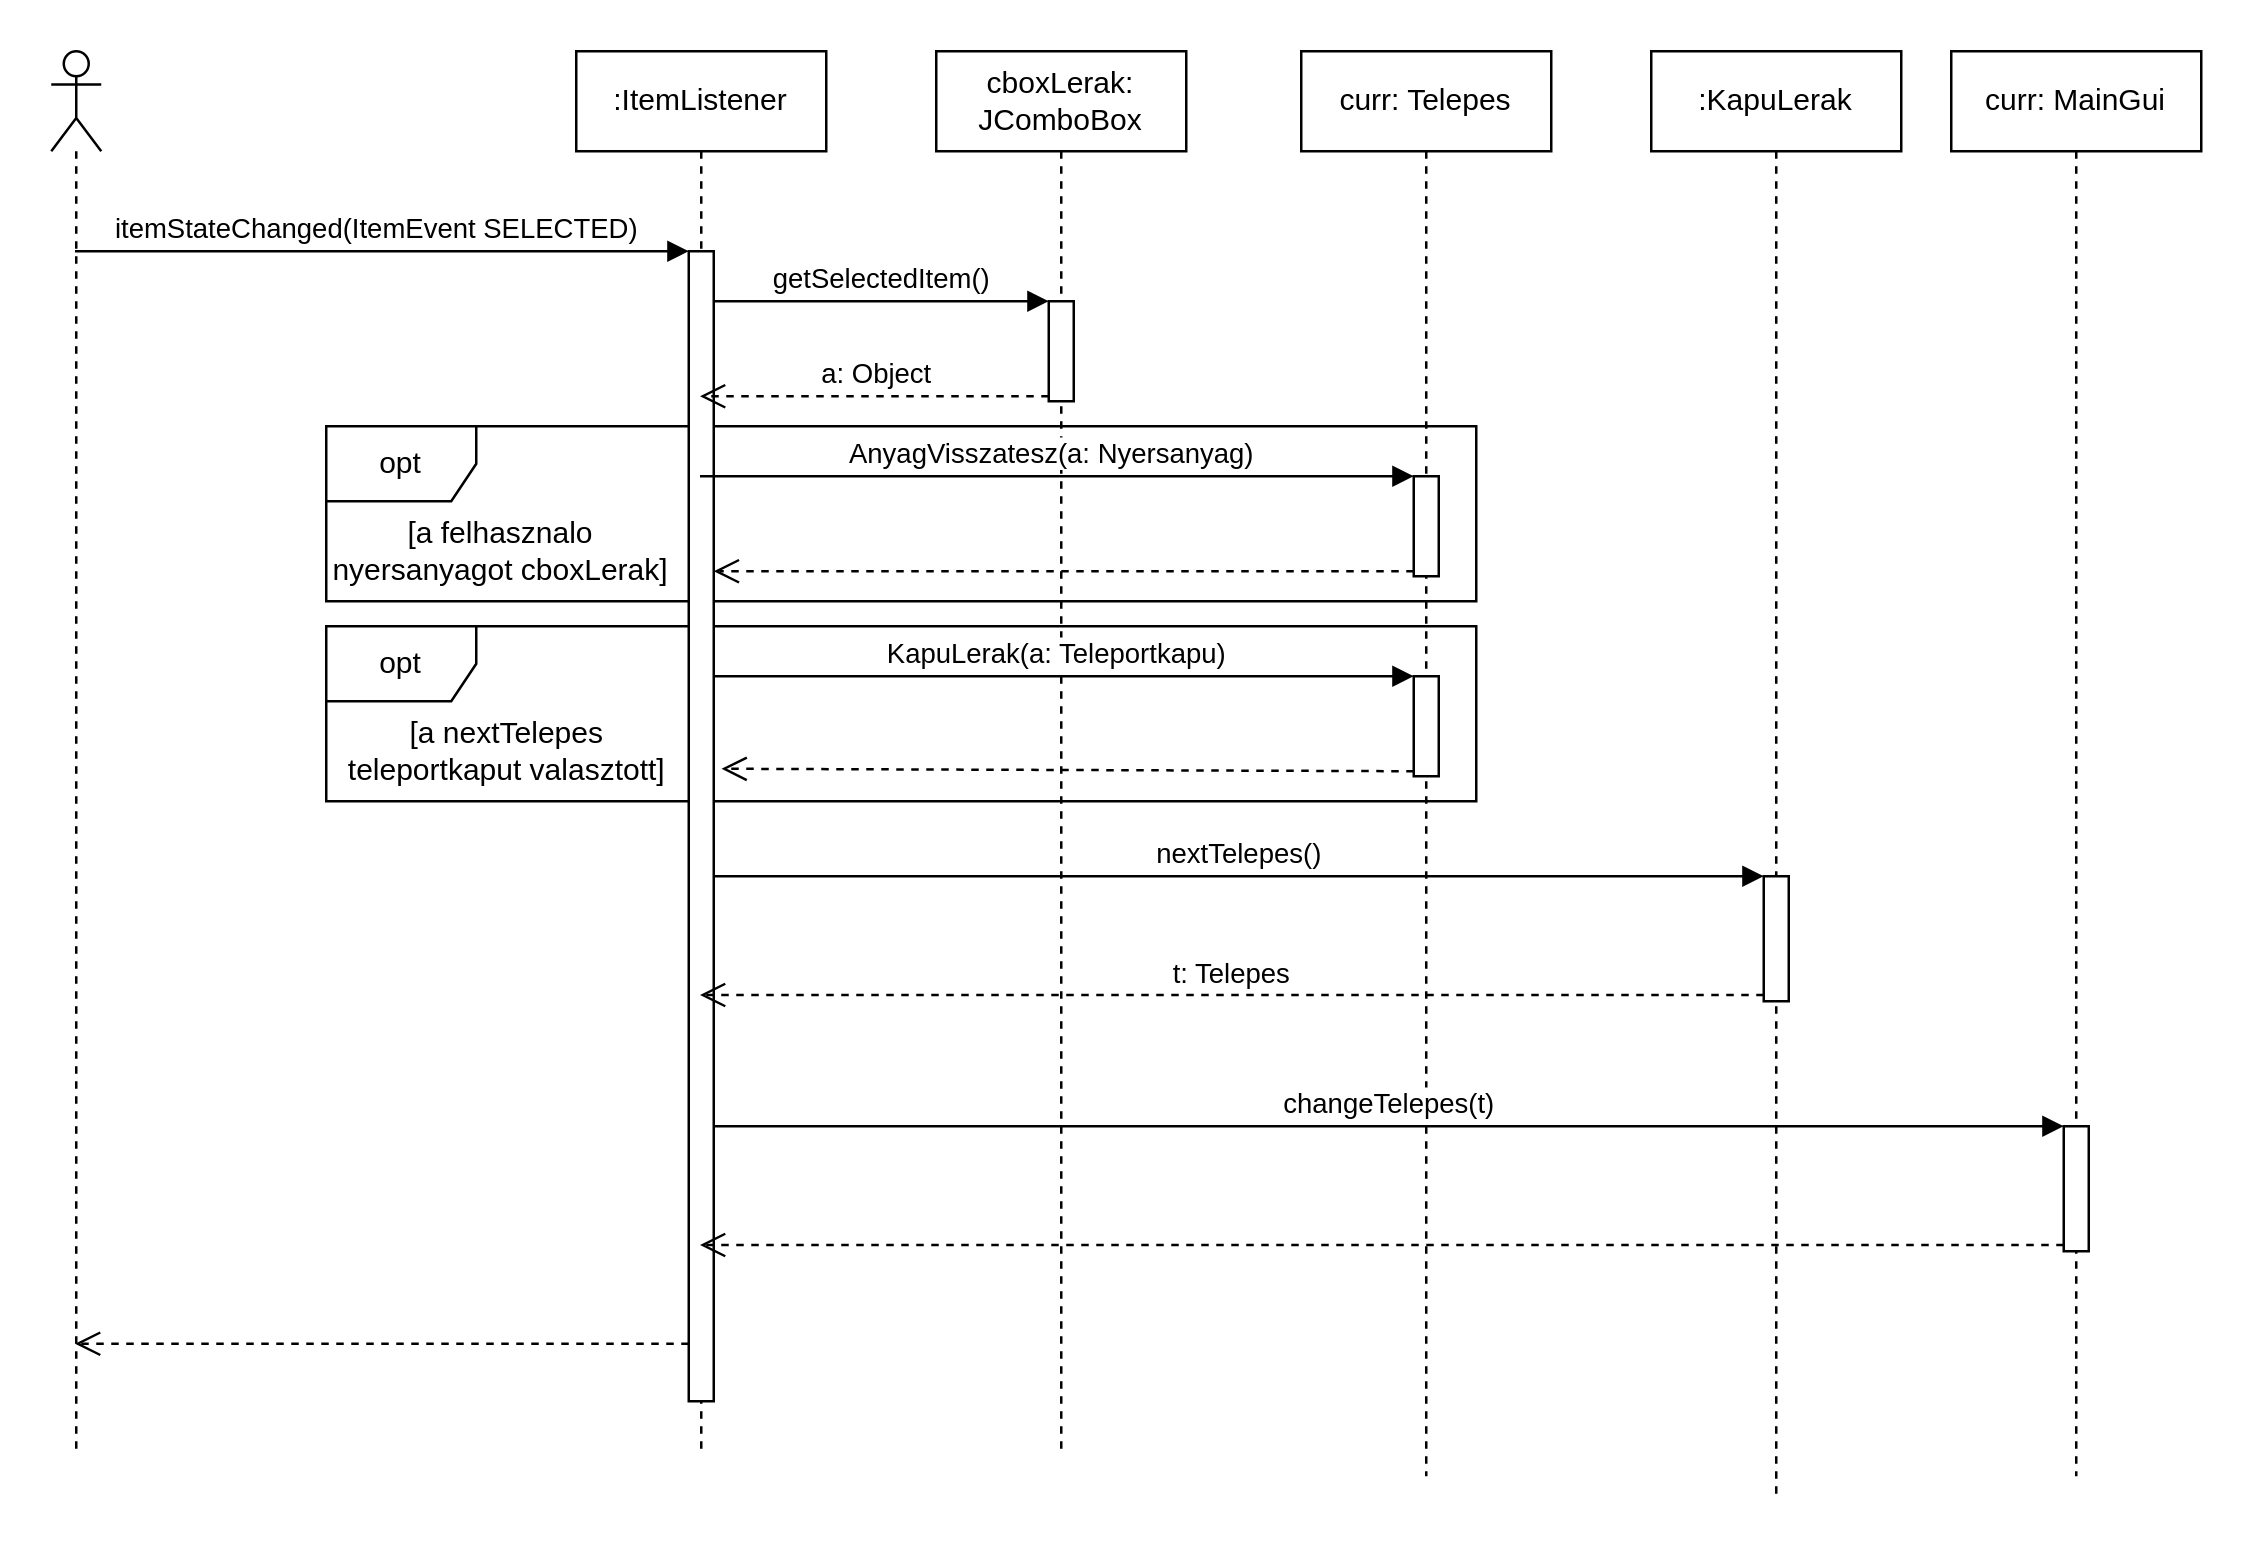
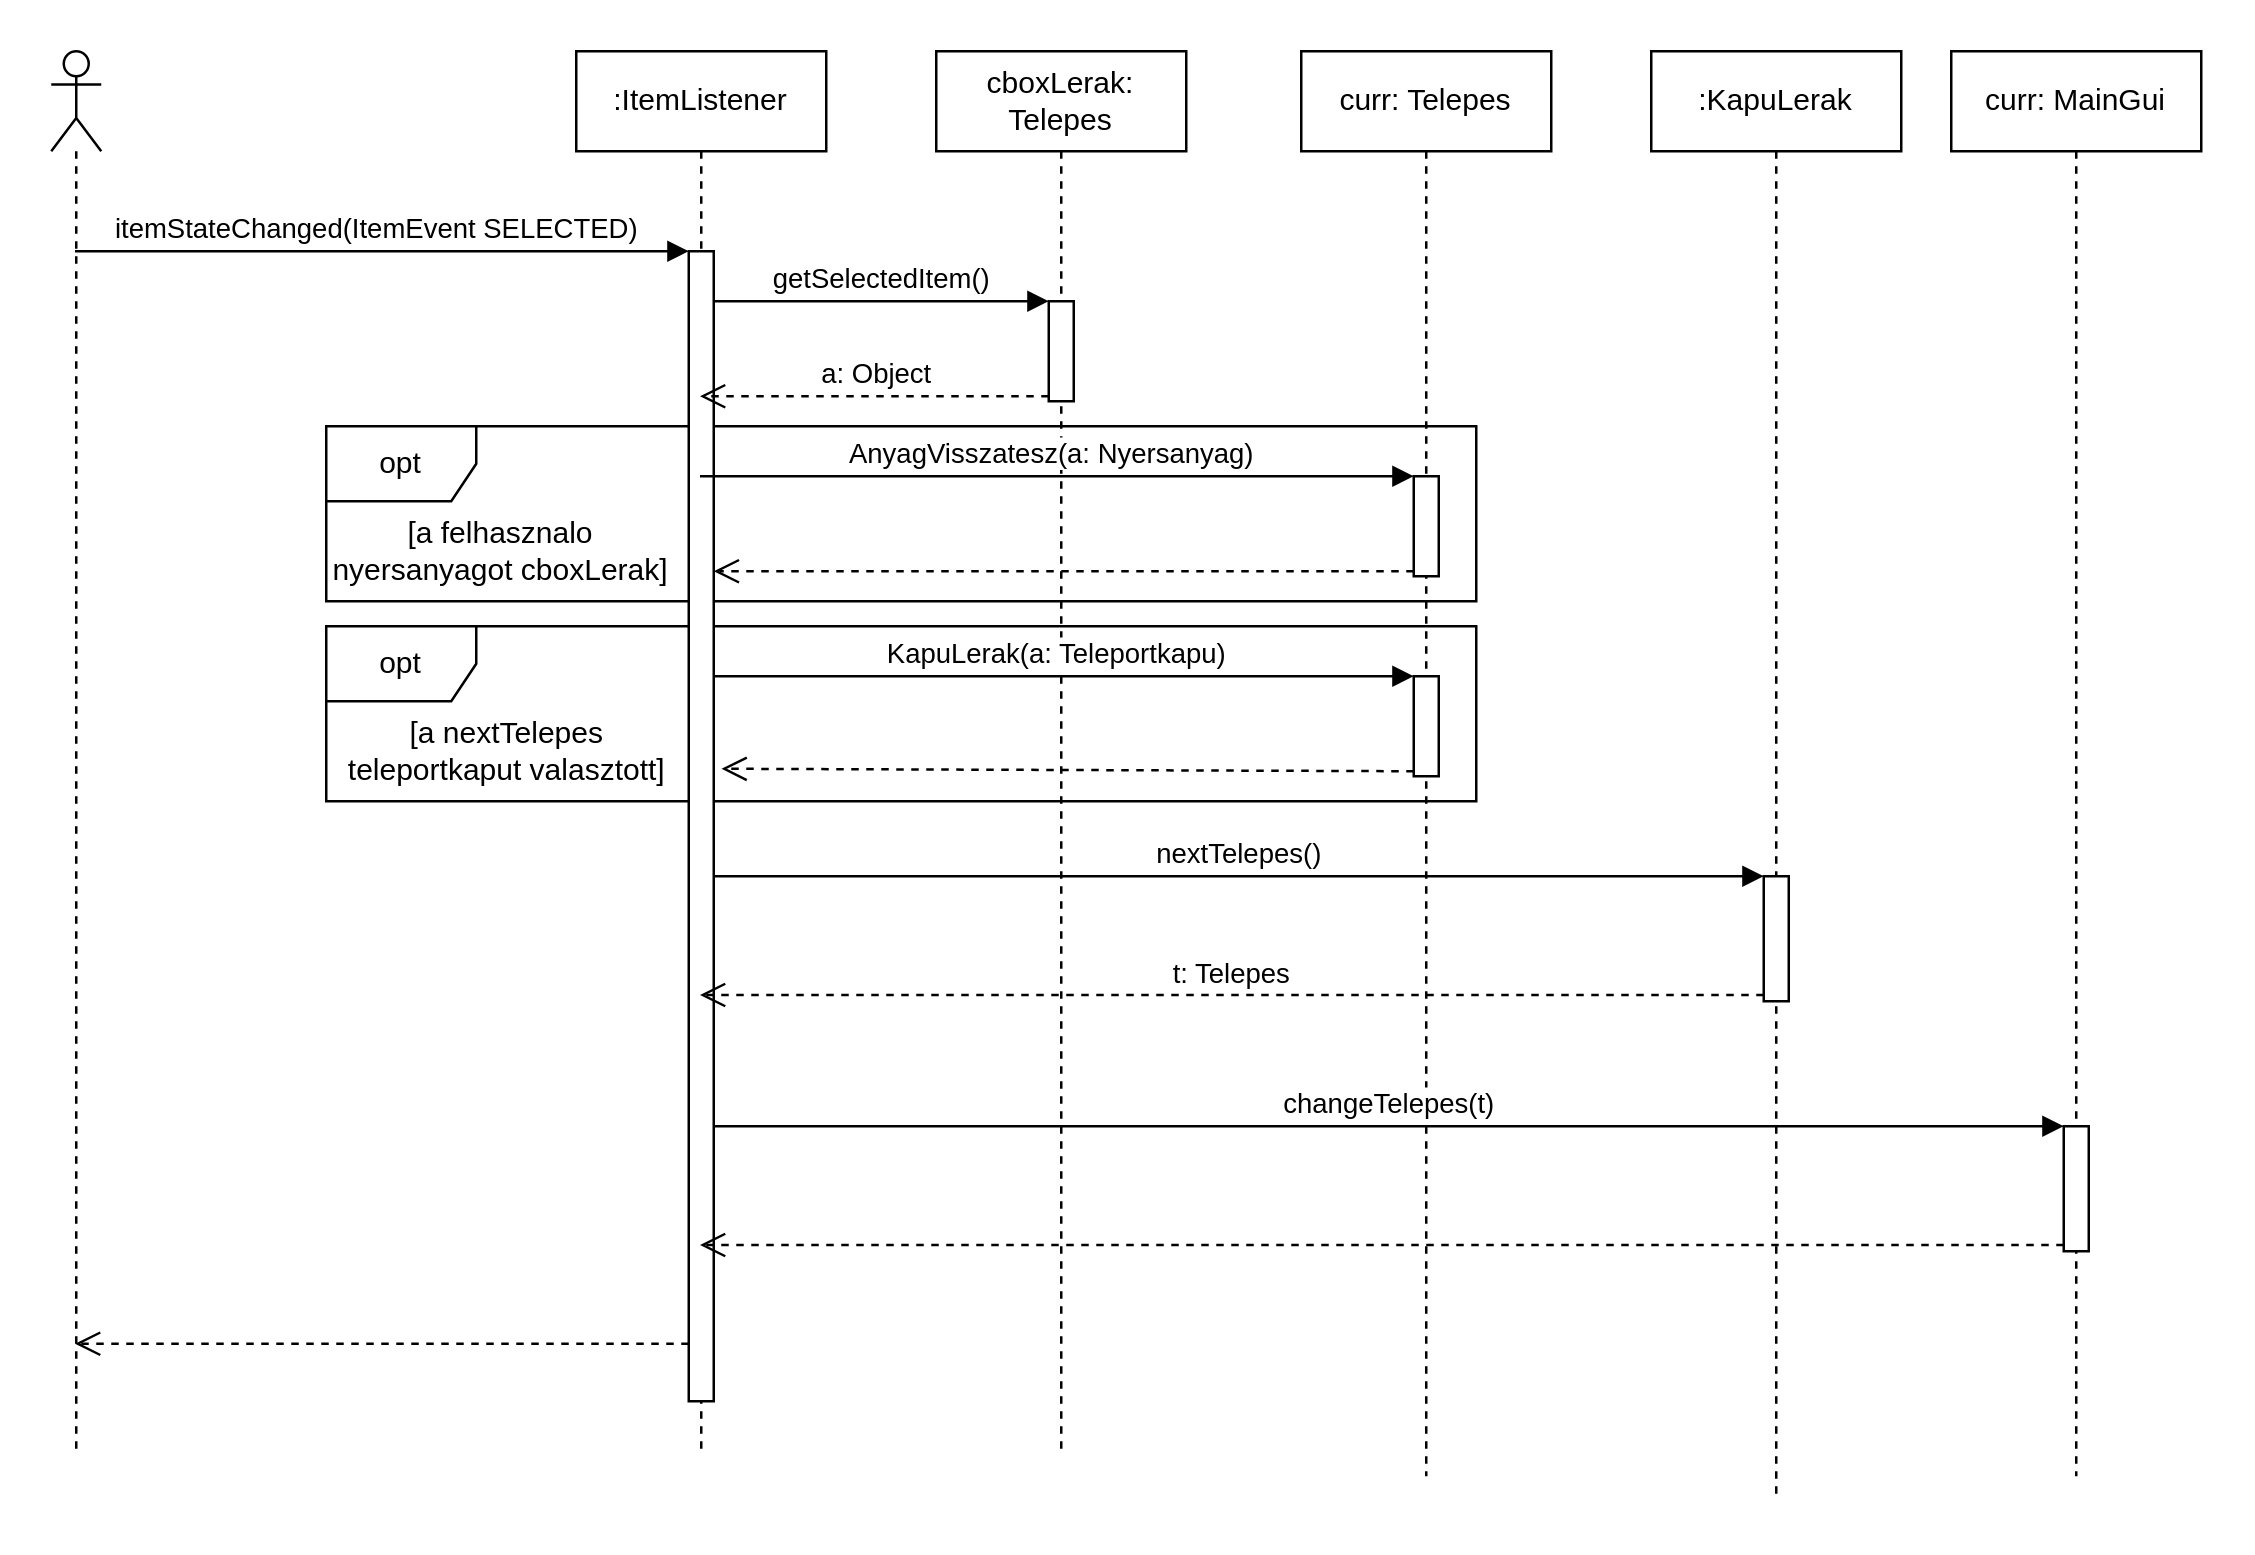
  <mxCell id="0" />
  <mxCell id="1" parent="0" />
  <mxCell id="2" value="opt" style="shape=umlFrame;whiteSpace=wrap;html=1;" parent="1" vertex="1"><mxGeometry x="130" y="170" width="460" height="70" as="geometry" /></mxCell>
  <mxCell id="3" value="opt" style="shape=umlFrame;whiteSpace=wrap;html=1;" parent="1" vertex="1"><mxGeometry x="130" y="250" width="460" height="70" as="geometry" /></mxCell>
  <mxCell id="4" value=":ItemListener" style="shape=umlLifeline;perimeter=lifelinePerimeter;whiteSpace=wrap;html=1;container=1;collapsible=0;recursiveResize=0;outlineConnect=0;" parent="1" vertex="1"><mxGeometry x="230" y="20" width="100" height="560" as="geometry" /></mxCell>
  <mxCell id="5" value="" style="html=1;points=[];perimeter=orthogonalPerimeter;" parent="4" vertex="1"><mxGeometry x="45" y="80" width="10" height="460" as="geometry" /></mxCell>
  <mxCell id="6" value="" style="shape=umlLifeline;participant=umlActor;perimeter=lifelinePerimeter;whiteSpace=wrap;html=1;container=1;collapsible=0;recursiveResize=0;verticalAlign=top;spacingTop=36;outlineConnect=0;" parent="1" vertex="1"><mxGeometry x="20" y="20" width="20" height="560" as="geometry" /></mxCell>
  <mxCell id="7" value="itemStateChanged(ItemEvent SELECTED)" style="html=1;verticalAlign=bottom;endArrow=block;entryX=0;entryY=0;" parent="1" source="6" target="5" edge="1"><mxGeometry x="-0.021" relative="1" as="geometry"><mxPoint x="95" y="70" as="sourcePoint" /><mxPoint as="offset" /></mxGeometry></mxCell>
  <mxCell id="8" value="" style="html=1;verticalAlign=bottom;endArrow=open;dashed=1;endSize=8;exitX=0;exitY=0.95;" parent="1" source="5" target="6" edge="1"><mxGeometry x="0.102" y="-58" relative="1" as="geometry"><mxPoint x="95" y="146" as="targetPoint" /><mxPoint as="offset" /></mxGeometry></mxCell>
- <mxCell id="9" value="cboxLerak: JComboBox" style="shape=umlLifeline;perimeter=lifelinePerimeter;whiteSpace=wrap;html=1;container=1;collapsible=0;recursiveResize=0;outlineConnect=0;" parent="1" vertex="1"><mxGeometry x="374" y="20" width="100" height="560" as="geometry" /></mxCell>
+ <mxCell id="9" value="cboxLerak: Telepes" style="shape=umlLifeline;perimeter=lifelinePerimeter;whiteSpace=wrap;html=1;container=1;collapsible=0;recursiveResize=0;outlineConnect=0;" parent="1" vertex="1"><mxGeometry x="374" y="20" width="100" height="560" as="geometry" /></mxCell>
  <mxCell id="10" value="" style="html=1;points=[];perimeter=orthogonalPerimeter;" parent="9" vertex="1"><mxGeometry x="45" y="100" width="10" height="40" as="geometry" /></mxCell>
  <mxCell id="11" value="getSelectedItem()" style="html=1;verticalAlign=bottom;endArrow=block;entryX=0;entryY=0;" parent="1" source="5" target="10" edge="1"><mxGeometry relative="1" as="geometry"><mxPoint x="349" y="120" as="sourcePoint" /></mxGeometry></mxCell>
  <mxCell id="12" value="a: Object" style="html=1;verticalAlign=bottom;endArrow=open;dashed=1;endSize=8;exitX=0;exitY=0.95;" parent="1" source="10" target="4" edge="1"><mxGeometry x="-0.006" relative="1" as="geometry"><mxPoint x="349" y="196" as="targetPoint" /><mxPoint as="offset" /></mxGeometry></mxCell>
  <mxCell id="13" value="curr: Telepes" style="shape=umlLifeline;perimeter=lifelinePerimeter;whiteSpace=wrap;html=1;container=1;collapsible=0;recursiveResize=0;outlineConnect=0;" parent="1" vertex="1"><mxGeometry x="520" y="20" width="100" height="570" as="geometry" /></mxCell>
  <mxCell id="14" value="" style="html=1;points=[];perimeter=orthogonalPerimeter;" parent="13" vertex="1"><mxGeometry x="45" y="170" width="10" height="40" as="geometry" /></mxCell>
  <mxCell id="15" value="" style="html=1;points=[];perimeter=orthogonalPerimeter;" parent="13" vertex="1"><mxGeometry x="45" y="250" width="10" height="40" as="geometry" /></mxCell>
  <mxCell id="16" value="AnyagVisszatesz(a: Nyersanyag)" style="html=1;verticalAlign=bottom;endArrow=block;entryX=0;entryY=0;" parent="1" source="4" target="14" edge="1"><mxGeometry x="-0.018" relative="1" as="geometry"><mxPoint x="495" y="175" as="sourcePoint" /><mxPoint as="offset" /></mxGeometry></mxCell>
  <mxCell id="17" value="" style="html=1;verticalAlign=bottom;endArrow=open;dashed=1;endSize=8;exitX=0;exitY=0.95;" parent="1" source="14" target="5" edge="1"><mxGeometry relative="1" as="geometry"><mxPoint x="495" y="251" as="targetPoint" /></mxGeometry></mxCell>
  <mxCell id="18" value=":KapuLerak" style="shape=umlLifeline;perimeter=lifelinePerimeter;whiteSpace=wrap;html=1;container=1;collapsible=0;recursiveResize=0;outlineConnect=0;" parent="1" vertex="1"><mxGeometry x="660" y="20" width="100" height="580" as="geometry" /></mxCell>
  <mxCell id="19" value="" style="html=1;points=[];perimeter=orthogonalPerimeter;" parent="18" vertex="1"><mxGeometry x="45" y="330" width="10" height="50" as="geometry" /></mxCell>
  <mxCell id="20" value="nextTelepes()" style="html=1;verticalAlign=bottom;endArrow=block;entryX=0;entryY=0;" parent="1" source="5" target="19" edge="1"><mxGeometry relative="1" as="geometry"><mxPoint x="635" y="320" as="sourcePoint" /></mxGeometry></mxCell>
  <mxCell id="21" value="t: Telepes" style="html=1;verticalAlign=bottom;endArrow=open;dashed=1;endSize=8;exitX=0;exitY=0.95;" parent="1" source="19" target="4" edge="1"><mxGeometry relative="1" as="geometry"><mxPoint x="635" y="396" as="targetPoint" /></mxGeometry></mxCell>
  <mxCell id="22" value="KapuLerak(a: Teleportkapu)" style="html=1;verticalAlign=bottom;endArrow=block;entryX=0;entryY=0;" parent="1" source="5" target="15" edge="1"><mxGeometry x="-0.018" relative="1" as="geometry"><mxPoint x="279.324" y="260" as="sourcePoint" /><mxPoint as="offset" /></mxGeometry></mxCell>
  <mxCell id="23" value="" style="html=1;verticalAlign=bottom;endArrow=open;dashed=1;endSize=8;exitX=0;exitY=0.95;entryX=1.311;entryY=0.45;entryDx=0;entryDy=0;entryPerimeter=0;" parent="1" source="15" target="5" edge="1"><mxGeometry relative="1" as="geometry"><mxPoint x="285" y="298" as="targetPoint" /></mxGeometry></mxCell>
  <mxCell id="24" value="[a felhasznalo nyersanyagot cboxLerak]" style="text;html=1;strokeColor=none;fillColor=none;align=center;verticalAlign=middle;whiteSpace=wrap;rounded=0;" parent="1" vertex="1"><mxGeometry x="130" y="210" width="140" height="20" as="geometry" /></mxCell>
  <mxCell id="25" value="[a nextTelepes teleportkaput valasztott]" style="text;html=1;strokeColor=none;fillColor=none;align=center;verticalAlign=middle;whiteSpace=wrap;rounded=0;" parent="1" vertex="1"><mxGeometry x="130" y="290" width="145" height="20" as="geometry" /></mxCell>
  <mxCell id="26" value="curr: MainGui" style="shape=umlLifeline;perimeter=lifelinePerimeter;whiteSpace=wrap;html=1;container=1;collapsible=0;recursiveResize=0;outlineConnect=0;" parent="1" vertex="1"><mxGeometry x="780" y="20" width="100" height="570" as="geometry" /></mxCell>
  <mxCell id="27" value="" style="html=1;points=[];perimeter=orthogonalPerimeter;" parent="26" vertex="1"><mxGeometry x="45" y="430" width="10" height="50" as="geometry" /></mxCell>
  <mxCell id="28" value="changeTelepes(t)" style="html=1;verticalAlign=bottom;endArrow=block;entryX=0;entryY=0;" parent="1" source="5" target="27" edge="1"><mxGeometry relative="1" as="geometry"><mxPoint x="755" y="450" as="sourcePoint" /></mxGeometry></mxCell>
  <mxCell id="29" value="" style="html=1;verticalAlign=bottom;endArrow=open;dashed=1;endSize=8;exitX=0;exitY=0.95;" parent="1" source="27" target="4" edge="1"><mxGeometry relative="1" as="geometry"><mxPoint x="755" y="526" as="targetPoint" /></mxGeometry></mxCell>
